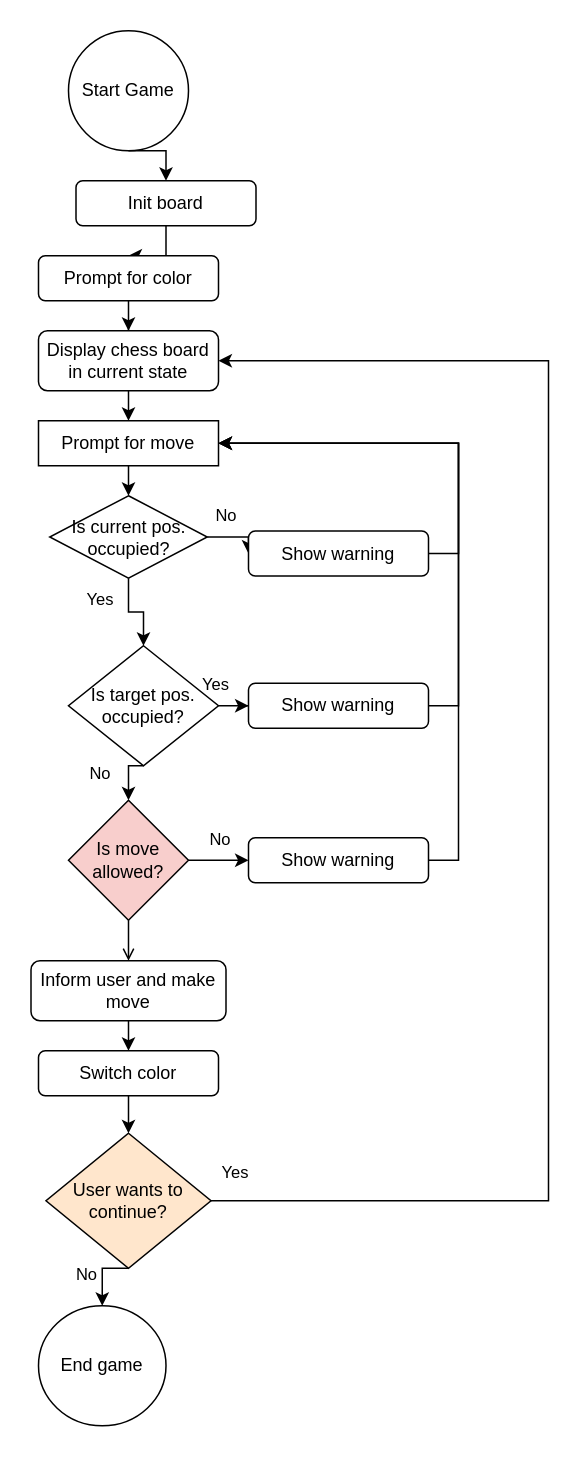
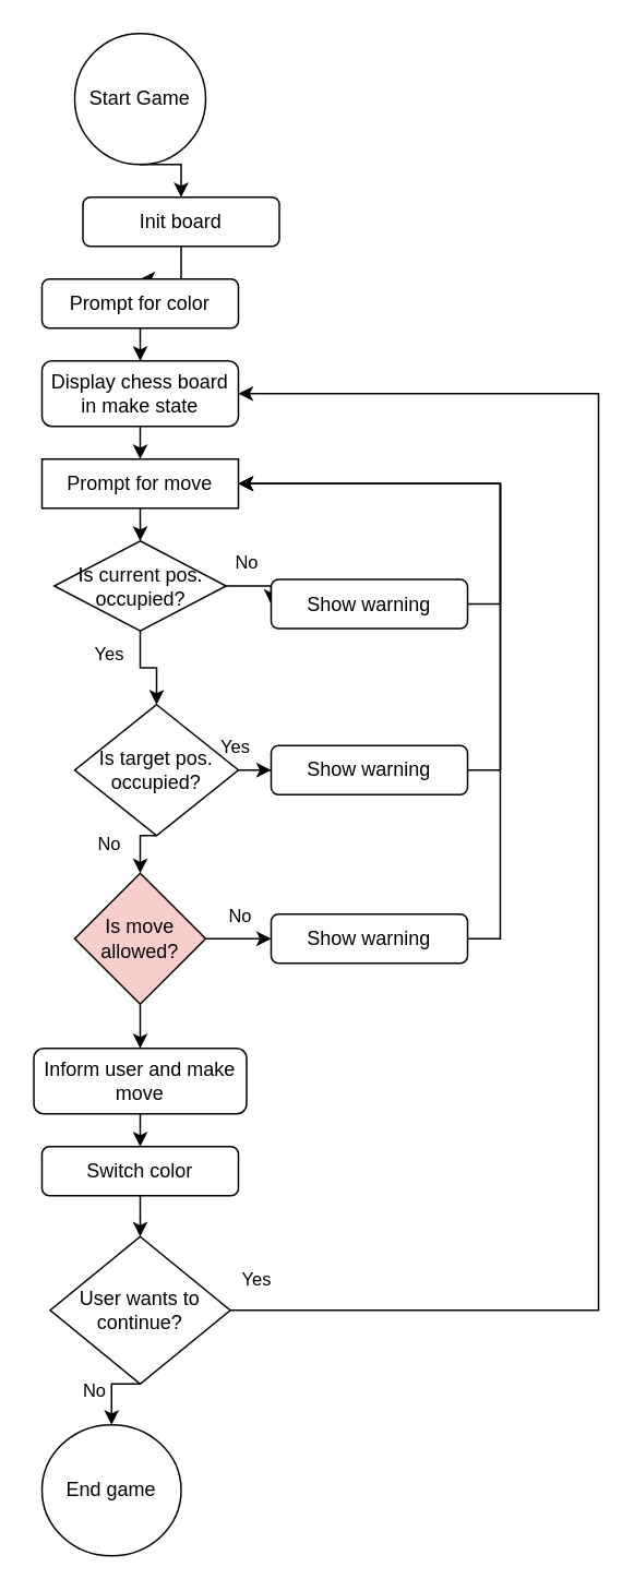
  <mxCell id="0" />
  <mxCell id="1" parent="0" />
  <mxCell id="2" value="" style="edgeStyle=orthogonalEdgeStyle;rounded=0;orthogonalLoop=1;jettySize=auto;html=1;" parent="1" source="3" target="7" edge="1"><mxGeometry relative="1" as="geometry" /></mxCell>
  <mxCell id="3" value="Init board" style="rounded=1;whiteSpace=wrap;html=1;fontSize=12;glass=0;strokeWidth=1;shadow=0;" parent="1" vertex="1"><mxGeometry x="50" y="120" width="120" height="30" as="geometry" /></mxCell>
  <mxCell id="4" style="edgeStyle=orthogonalEdgeStyle;rounded=0;orthogonalLoop=1;jettySize=auto;html=1;exitX=0.5;exitY=1;exitDx=0;exitDy=0;entryX=0.5;entryY=0;entryDx=0;entryDy=0;" parent="1" source="5" target="3" edge="1"><mxGeometry relative="1" as="geometry" /></mxCell>
  <mxCell id="5" value="Start Game" style="ellipse;whiteSpace=wrap;html=1;aspect=fixed;" parent="1" vertex="1"><mxGeometry x="45" y="20" width="80" height="80" as="geometry" /></mxCell>
  <mxCell id="6" style="edgeStyle=orthogonalEdgeStyle;rounded=0;orthogonalLoop=1;jettySize=auto;html=1;exitX=0.5;exitY=1;exitDx=0;exitDy=0;" parent="1" source="7" target="9" edge="1"><mxGeometry relative="1" as="geometry" /></mxCell>
  <mxCell id="7" value="Prompt for color" style="rounded=1;whiteSpace=wrap;html=1;" parent="1" vertex="1"><mxGeometry x="25" y="170" width="120" height="30" as="geometry" /></mxCell>
  <mxCell id="8" style="edgeStyle=orthogonalEdgeStyle;rounded=0;orthogonalLoop=1;jettySize=auto;html=1;exitX=0.5;exitY=1;exitDx=0;exitDy=0;entryX=0.5;entryY=0;entryDx=0;entryDy=0;" parent="1" source="9" target="11" edge="1"><mxGeometry relative="1" as="geometry" /></mxCell>
- <mxCell id="9" value="Display chess board&lt;div&gt;in current state&lt;/div&gt;" style="rounded=1;whiteSpace=wrap;html=1;" parent="1" vertex="1"><mxGeometry x="25" y="220" width="120" height="40" as="geometry" /></mxCell>
+ <mxCell id="9" value="Display chess board&lt;div&gt;in make state&lt;/div&gt;" style="rounded=1;whiteSpace=wrap;html=1;" parent="1" vertex="1"><mxGeometry x="25" y="220" width="120" height="40" as="geometry" /></mxCell>
  <mxCell id="10" style="edgeStyle=orthogonalEdgeStyle;rounded=0;orthogonalLoop=1;jettySize=auto;html=1;exitX=0.5;exitY=1;exitDx=0;exitDy=0;entryX=0.5;entryY=0;entryDx=0;entryDy=0;" parent="1" source="11" target="16" edge="1"><mxGeometry relative="1" as="geometry" /></mxCell>
  <mxCell id="11" value="Prompt for move" style="whiteSpace=wrap;html=1;rounded=0;" parent="1" vertex="1"><mxGeometry x="25" y="280" width="120" height="30" as="geometry" /></mxCell>
  <mxCell id="12" style="edgeStyle=orthogonalEdgeStyle;rounded=0;orthogonalLoop=1;jettySize=auto;html=1;exitX=1;exitY=0.5;exitDx=0;exitDy=0;entryX=0;entryY=0.5;entryDx=0;entryDy=0;" parent="1" source="16" target="18" edge="1"><mxGeometry relative="1" as="geometry" /></mxCell>
  <mxCell id="13" value="No" style="edgeLabel;html=1;align=center;verticalAlign=middle;resizable=0;points=[];" parent="12" vertex="1" connectable="0"><mxGeometry x="-0.091" y="-1" relative="1" as="geometry"><mxPoint x="-5" y="-16" as="offset" /></mxGeometry></mxCell>
  <mxCell id="14" style="edgeStyle=orthogonalEdgeStyle;rounded=0;orthogonalLoop=1;jettySize=auto;html=1;exitX=0.5;exitY=1;exitDx=0;exitDy=0;entryX=0.5;entryY=0;entryDx=0;entryDy=0;" parent="1" source="16" target="23" edge="1"><mxGeometry relative="1" as="geometry" /></mxCell>
  <mxCell id="15" value="Yes" style="edgeLabel;html=1;align=center;verticalAlign=middle;resizable=0;points=[];" parent="14" vertex="1" connectable="0"><mxGeometry x="-0.513" y="-1" relative="1" as="geometry"><mxPoint x="-19" as="offset" /></mxGeometry></mxCell>
  <mxCell id="16" value="Is current pos. occupied?" style="rhombus;whiteSpace=wrap;html=1;" parent="1" vertex="1"><mxGeometry x="32.5" y="330" width="105" height="55" as="geometry" /></mxCell>
  <mxCell id="17" style="edgeStyle=orthogonalEdgeStyle;rounded=0;orthogonalLoop=1;jettySize=auto;html=1;exitX=1;exitY=0.5;exitDx=0;exitDy=0;entryX=1;entryY=0.5;entryDx=0;entryDy=0;" parent="1" source="18" target="11" edge="1"><mxGeometry relative="1" as="geometry" /></mxCell>
  <mxCell id="18" value="Show warning" style="rounded=1;whiteSpace=wrap;html=1;" parent="1" vertex="1"><mxGeometry x="165" y="353.5" width="120" height="30" as="geometry" /></mxCell>
  <mxCell id="19" style="edgeStyle=orthogonalEdgeStyle;rounded=0;orthogonalLoop=1;jettySize=auto;html=1;exitX=0.5;exitY=1;exitDx=0;exitDy=0;entryX=0.5;entryY=0;entryDx=0;entryDy=0;" parent="1" source="23" target="29" edge="1"><mxGeometry relative="1" as="geometry" /></mxCell>
  <mxCell id="20" value="No" style="edgeLabel;html=1;align=center;verticalAlign=middle;resizable=0;points=[];" parent="19" vertex="1" connectable="0"><mxGeometry x="-0.4" y="-1" relative="1" as="geometry"><mxPoint x="-19" y="4" as="offset" /></mxGeometry></mxCell>
  <mxCell id="21" style="edgeStyle=orthogonalEdgeStyle;rounded=0;orthogonalLoop=1;jettySize=auto;html=1;exitX=1;exitY=0.5;exitDx=0;exitDy=0;" parent="1" source="23" target="25" edge="1"><mxGeometry relative="1" as="geometry" /></mxCell>
  <mxCell id="22" value="Yes" style="edgeLabel;html=1;align=center;verticalAlign=middle;resizable=0;points=[];" parent="21" vertex="1" connectable="0"><mxGeometry x="0.44" y="-1" relative="1" as="geometry"><mxPoint x="-6" y="-16" as="offset" /></mxGeometry></mxCell>
  <mxCell id="23" value="Is target pos. occupied?" style="rhombus;whiteSpace=wrap;html=1;" parent="1" vertex="1"><mxGeometry x="45" y="430" width="100" height="80" as="geometry" /></mxCell>
  <mxCell id="24" style="edgeStyle=orthogonalEdgeStyle;rounded=0;orthogonalLoop=1;jettySize=auto;html=1;exitX=1;exitY=0.5;exitDx=0;exitDy=0;entryX=1;entryY=0.5;entryDx=0;entryDy=0;" parent="1" source="25" target="11" edge="1"><mxGeometry relative="1" as="geometry" /></mxCell>
  <mxCell id="25" value="Show warning" style="rounded=1;whiteSpace=wrap;html=1;" parent="1" vertex="1"><mxGeometry x="165" y="455" width="120" height="30" as="geometry" /></mxCell>
  <mxCell id="26" style="edgeStyle=orthogonalEdgeStyle;rounded=0;orthogonalLoop=1;jettySize=auto;html=1;exitX=1;exitY=0.5;exitDx=0;exitDy=0;entryX=0;entryY=0.5;entryDx=0;entryDy=0;" parent="1" source="29" target="31" edge="1"><mxGeometry relative="1" as="geometry" /></mxCell>
  <mxCell id="27" value="No" style="edgeLabel;html=1;align=center;verticalAlign=middle;resizable=0;points=[];" parent="26" vertex="1" connectable="0"><mxGeometry x="-0.35" y="2" relative="1" as="geometry"><mxPoint x="7" y="-13" as="offset" /></mxGeometry></mxCell>
- <mxCell id="28" style="edgeStyle=orthogonalEdgeStyle;rounded=0;orthogonalLoop=1;jettySize=auto;html=1;exitX=0.5;exitY=1;exitDx=0;exitDy=0;entryX=0.5;entryY=0;entryDx=0;entryDy=0;endArrow=open;" parent="1" source="29" target="33" edge="1"><mxGeometry relative="1" as="geometry" /></mxCell>
+ <mxCell id="28" style="edgeStyle=orthogonalEdgeStyle;rounded=0;orthogonalLoop=1;jettySize=auto;html=1;exitX=0.5;exitY=1;exitDx=0;exitDy=0;entryX=0.5;entryY=0;entryDx=0;entryDy=0;" parent="1" source="29" target="33" edge="1"><mxGeometry relative="1" as="geometry" /></mxCell>
  <mxCell id="29" value="Is move allowed?" style="rhombus;whiteSpace=wrap;html=1;fillColor=#f8cecc;" parent="1" vertex="1"><mxGeometry x="45" y="533" width="80" height="80" as="geometry" /></mxCell>
  <mxCell id="30" style="edgeStyle=orthogonalEdgeStyle;rounded=0;orthogonalLoop=1;jettySize=auto;html=1;exitX=1;exitY=0.5;exitDx=0;exitDy=0;entryX=1;entryY=0.5;entryDx=0;entryDy=0;" parent="1" source="31" target="11" edge="1"><mxGeometry relative="1" as="geometry" /></mxCell>
  <mxCell id="31" value="Show warning" style="rounded=1;whiteSpace=wrap;html=1;" parent="1" vertex="1"><mxGeometry x="165" y="558" width="120" height="30" as="geometry" /></mxCell>
  <mxCell id="32" style="edgeStyle=orthogonalEdgeStyle;rounded=0;orthogonalLoop=1;jettySize=auto;html=1;exitX=0.5;exitY=1;exitDx=0;exitDy=0;entryX=0.5;entryY=0;entryDx=0;entryDy=0;" parent="1" source="33" target="35" edge="1"><mxGeometry relative="1" as="geometry" /></mxCell>
  <mxCell id="33" value="Inform user and make move" style="rounded=1;whiteSpace=wrap;html=1;" parent="1" vertex="1"><mxGeometry x="20" y="640" width="130" height="40" as="geometry" /></mxCell>
  <mxCell id="34" style="edgeStyle=orthogonalEdgeStyle;rounded=0;orthogonalLoop=1;jettySize=auto;html=1;exitX=0.5;exitY=1;exitDx=0;exitDy=0;entryX=0.5;entryY=0;entryDx=0;entryDy=0;" parent="1" source="35" target="40" edge="1"><mxGeometry relative="1" as="geometry" /></mxCell>
  <mxCell id="35" value="Switch color" style="rounded=1;whiteSpace=wrap;html=1;" parent="1" vertex="1"><mxGeometry x="25" y="700" width="120" height="30" as="geometry" /></mxCell>
  <mxCell id="36" style="edgeStyle=orthogonalEdgeStyle;rounded=0;orthogonalLoop=1;jettySize=auto;html=1;exitX=1;exitY=0.5;exitDx=0;exitDy=0;entryX=1;entryY=0.5;entryDx=0;entryDy=0;" parent="1" source="40" target="9" edge="1"><mxGeometry relative="1" as="geometry"><mxPoint x="425" y="760" as="targetPoint" /><Array as="points"><mxPoint x="365" y="800" /><mxPoint x="365" y="240" /></Array></mxGeometry></mxCell>
  <mxCell id="37" value="Yes" style="edgeLabel;html=1;align=center;verticalAlign=middle;resizable=0;points=[];" parent="36" vertex="1" connectable="0"><mxGeometry x="-0.28" y="-2" relative="1" as="geometry"><mxPoint x="-212" y="117" as="offset" /></mxGeometry></mxCell>
  <mxCell id="38" style="edgeStyle=orthogonalEdgeStyle;rounded=0;orthogonalLoop=1;jettySize=auto;html=1;exitX=0.5;exitY=1;exitDx=0;exitDy=0;entryX=0.5;entryY=0;entryDx=0;entryDy=0;" parent="1" source="40" target="41" edge="1"><mxGeometry relative="1" as="geometry" /></mxCell>
  <mxCell id="39" value="No" style="edgeLabel;html=1;align=center;verticalAlign=middle;resizable=0;points=[];" parent="38" vertex="1" connectable="0"><mxGeometry x="-0.5" y="-2" relative="1" as="geometry"><mxPoint x="-18" y="5" as="offset" /></mxGeometry></mxCell>
- <mxCell id="40" value="User wants to continue?" style="rhombus;whiteSpace=wrap;html=1;fillColor=#ffe6cc;" parent="1" vertex="1"><mxGeometry x="30" y="755" width="110" height="90" as="geometry" /></mxCell>
+ <mxCell id="40" value="User wants to continue?" style="rhombus;whiteSpace=wrap;html=1;" parent="1" vertex="1"><mxGeometry x="30" y="755" width="110" height="90" as="geometry" /></mxCell>
  <mxCell id="41" value="End game" style="ellipse;whiteSpace=wrap;html=1;" parent="1" vertex="1"><mxGeometry x="25" y="870" width="85" height="80" as="geometry" /></mxCell>
